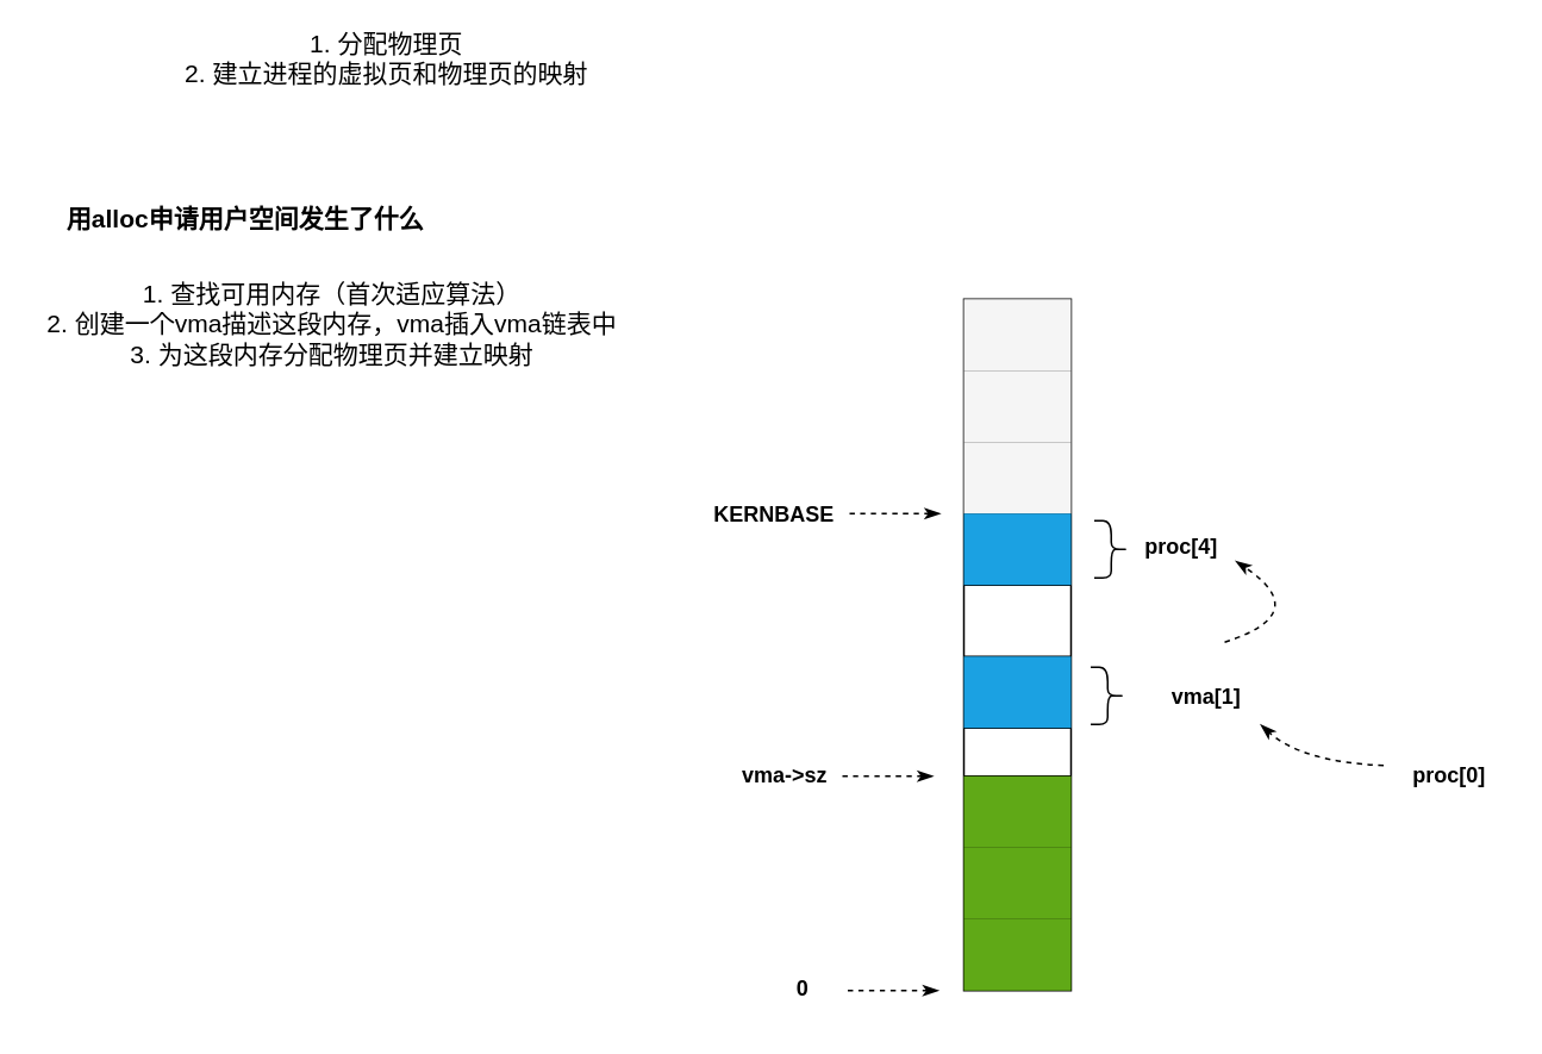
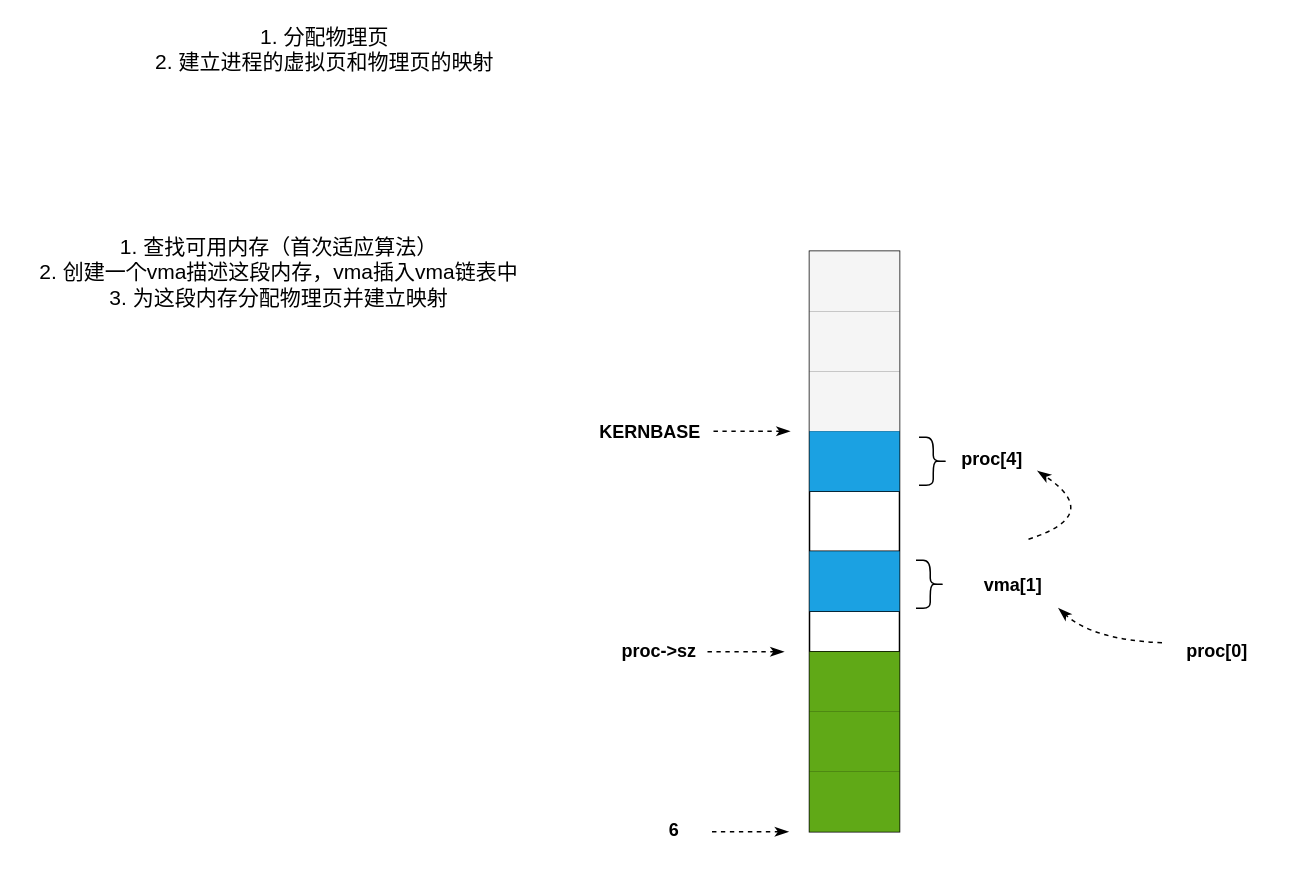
  <mxCell id="0" />
  <mxCell id="1" parent="0" />
  <mxCell id="2" value="1. 分配物理页&lt;br style=&quot;font-size: 14px;&quot;&gt;2. 建立进程的虚拟页和物理页的映射" style="text;strokeColor=none;fillColor=none;html=1;align=center;verticalAlign=middle;whiteSpace=wrap;rounded=0;fontSize=14;fontFamily=Helvetica;fontColor=default;" vertex="1" parent="1"><mxGeometry x="85" y="20" width="262" height="23" as="geometry" /></mxCell>
- <mxCell id="3" value="用alloc申请用户空间发生了什么" style="text;strokeColor=none;fillColor=none;html=1;align=center;verticalAlign=middle;whiteSpace=wrap;rounded=0;fontSize=14;fontFamily=Helvetica;fontColor=default;fontStyle=1" vertex="1" parent="1"><mxGeometry x="36" y="109" width="202" height="25" as="geometry" /></mxCell>
  <mxCell id="4" value="1. 查找可用内存（首次适应算法）&lt;br&gt;2. 创建一个vma描述这段内存，vma插入vma链表中&lt;br&gt;3. 为这段内存分配物理页并建立映射" style="text;strokeColor=none;fillColor=none;html=1;align=center;verticalAlign=middle;whiteSpace=wrap;rounded=0;fontSize=14;fontFamily=Helvetica;fontColor=default;" vertex="1" parent="1"><mxGeometry x="20" y="161" width="331" height="39" as="geometry" /></mxCell>
  <mxCell id="5" value="" style="shape=table;startSize=0;container=1;collapsible=0;childLayout=tableLayout;fontSize=16;rounded=0;fontFamily=Helvetica;fontColor=default;fillColor=none;gradientColor=none;html=1;" vertex="1" parent="1"><mxGeometry x="539" y="167" width="60" height="386.95" as="geometry" /></mxCell>
  <mxCell id="6" style="shape=tableRow;horizontal=0;startSize=0;swimlaneHead=0;swimlaneBody=0;strokeColor=inherit;top=0;left=0;bottom=0;right=0;collapsible=0;dropTarget=0;fillColor=none;points=[[0,0.5],[1,0.5]];portConstraint=eastwest;fontSize=16;rounded=0;fontFamily=Helvetica;fontColor=default;html=1;" vertex="1" parent="5"><mxGeometry width="60" height="40" as="geometry" /></mxCell>
  <mxCell id="7" style="shape=partialRectangle;html=1;whiteSpace=wrap;connectable=0;overflow=hidden;top=0;left=0;bottom=0;right=0;pointerEvents=1;fontSize=16;rounded=0;fontFamily=Helvetica;fillColor=#f5f5f5;fontColor=#333333;strokeColor=#666666;" vertex="1" parent="6"><mxGeometry width="60" height="40" as="geometry"><mxRectangle width="60" height="40" as="alternateBounds" /></mxGeometry></mxCell>
  <mxCell id="8" style="shape=tableRow;horizontal=0;startSize=0;swimlaneHead=0;swimlaneBody=0;strokeColor=inherit;top=0;left=0;bottom=0;right=0;collapsible=0;dropTarget=0;fillColor=none;points=[[0,0.5],[1,0.5]];portConstraint=eastwest;fontSize=16;rounded=0;fontFamily=Helvetica;fontColor=default;html=1;" vertex="1" parent="5"><mxGeometry y="40" width="60" height="40" as="geometry" /></mxCell>
  <mxCell id="9" style="shape=partialRectangle;html=1;whiteSpace=wrap;connectable=0;overflow=hidden;top=0;left=0;bottom=0;right=0;pointerEvents=1;fontSize=16;rounded=0;fontFamily=Helvetica;fillColor=#f5f5f5;fontColor=#333333;strokeColor=#666666;" vertex="1" parent="8"><mxGeometry width="60" height="40" as="geometry"><mxRectangle width="60" height="40" as="alternateBounds" /></mxGeometry></mxCell>
  <mxCell id="10" style="shape=tableRow;horizontal=0;startSize=0;swimlaneHead=0;swimlaneBody=0;strokeColor=inherit;top=0;left=0;bottom=0;right=0;collapsible=0;dropTarget=0;fillColor=none;points=[[0,0.5],[1,0.5]];portConstraint=eastwest;fontSize=16;rounded=0;fontFamily=Helvetica;fontColor=default;html=1;" vertex="1" parent="5"><mxGeometry y="80" width="60" height="40" as="geometry" /></mxCell>
  <mxCell id="11" style="shape=partialRectangle;html=1;whiteSpace=wrap;connectable=0;overflow=hidden;top=0;left=0;bottom=0;right=0;pointerEvents=1;fontSize=16;rounded=0;fontFamily=Helvetica;fillColor=#f5f5f5;fontColor=#333333;strokeColor=#666666;" vertex="1" parent="10"><mxGeometry width="60" height="40" as="geometry"><mxRectangle width="60" height="40" as="alternateBounds" /></mxGeometry></mxCell>
  <mxCell id="12" style="shape=tableRow;horizontal=0;startSize=0;swimlaneHead=0;swimlaneBody=0;strokeColor=inherit;top=0;left=0;bottom=0;right=0;collapsible=0;dropTarget=0;fillColor=none;points=[[0,0.5],[1,0.5]];portConstraint=eastwest;fontSize=16;rounded=0;fontFamily=Helvetica;fontColor=default;html=1;" vertex="1" parent="5"><mxGeometry y="120" width="60" height="40" as="geometry" /></mxCell>
  <mxCell id="13" style="shape=partialRectangle;html=1;whiteSpace=wrap;connectable=0;strokeColor=#006EAF;overflow=hidden;fillColor=#1ba1e2;top=0;left=0;bottom=0;right=0;pointerEvents=1;fontSize=16;rounded=0;fontFamily=Helvetica;fontColor=#ffffff;" vertex="1" parent="12"><mxGeometry width="60" height="40" as="geometry"><mxRectangle width="60" height="40" as="alternateBounds" /></mxGeometry></mxCell>
  <mxCell id="14" style="shape=tableRow;horizontal=0;startSize=0;swimlaneHead=0;swimlaneBody=0;strokeColor=inherit;top=0;left=0;bottom=0;right=0;collapsible=0;dropTarget=0;fillColor=none;points=[[0,0.5],[1,0.5]];portConstraint=eastwest;fontSize=16;rounded=0;fontFamily=Helvetica;fontColor=default;html=1;" vertex="1" parent="5"><mxGeometry y="160" width="60" height="40" as="geometry" /></mxCell>
  <mxCell id="15" style="shape=partialRectangle;html=1;whiteSpace=wrap;connectable=0;strokeColor=inherit;overflow=hidden;fillColor=none;top=0;left=0;bottom=0;right=0;pointerEvents=1;fontSize=16;rounded=0;fontFamily=Helvetica;fontColor=default;" vertex="1" parent="14"><mxGeometry width="60" height="40" as="geometry"><mxRectangle width="60" height="40" as="alternateBounds" /></mxGeometry></mxCell>
  <mxCell id="16" style="shape=tableRow;horizontal=0;startSize=0;swimlaneHead=0;swimlaneBody=0;strokeColor=inherit;top=0;left=0;bottom=0;right=0;collapsible=0;dropTarget=0;fillColor=none;points=[[0,0.5],[1,0.5]];portConstraint=eastwest;fontSize=16;rounded=0;fontFamily=Helvetica;fontColor=default;html=1;" vertex="1" parent="5"><mxGeometry y="200" width="60" height="40" as="geometry" /></mxCell>
  <mxCell id="17" style="shape=partialRectangle;html=1;whiteSpace=wrap;connectable=0;strokeColor=#006EAF;overflow=hidden;fillColor=#1ba1e2;top=0;left=0;bottom=0;right=0;pointerEvents=1;fontSize=16;rounded=0;fontFamily=Helvetica;fontColor=#ffffff;" vertex="1" parent="16"><mxGeometry width="60" height="40" as="geometry"><mxRectangle width="60" height="40" as="alternateBounds" /></mxGeometry></mxCell>
  <mxCell id="18" style="shape=tableRow;horizontal=0;startSize=0;swimlaneHead=0;swimlaneBody=0;strokeColor=inherit;top=0;left=0;bottom=0;right=0;collapsible=0;dropTarget=0;fillColor=none;points=[[0,0.5],[1,0.5]];portConstraint=eastwest;fontSize=16;rounded=0;fontFamily=Helvetica;fontColor=default;html=1;" vertex="1" parent="5"><mxGeometry y="240" width="60" height="27" as="geometry" /></mxCell>
  <mxCell id="19" style="shape=partialRectangle;html=1;whiteSpace=wrap;connectable=0;strokeColor=inherit;overflow=hidden;fillColor=none;top=0;left=0;bottom=0;right=0;pointerEvents=1;fontSize=16;rounded=0;fontFamily=Helvetica;fontColor=default;" vertex="1" parent="18"><mxGeometry width="60" height="27" as="geometry"><mxRectangle width="60" height="27" as="alternateBounds" /></mxGeometry></mxCell>
  <mxCell id="20" value="" style="shape=tableRow;horizontal=0;startSize=0;swimlaneHead=0;swimlaneBody=0;strokeColor=inherit;top=0;left=0;bottom=0;right=0;collapsible=0;dropTarget=0;fillColor=none;points=[[0,0.5],[1,0.5]];portConstraint=eastwest;fontSize=16;rounded=0;fontFamily=Helvetica;fontColor=default;html=1;" vertex="1" parent="5"><mxGeometry y="267" width="60" height="40" as="geometry" /></mxCell>
  <mxCell id="21" style="shape=partialRectangle;html=1;whiteSpace=wrap;connectable=0;strokeColor=#2D7600;overflow=hidden;fillColor=#60a917;top=0;left=0;bottom=0;right=0;pointerEvents=1;fontSize=16;rounded=0;fontFamily=Helvetica;fontColor=#ffffff;" vertex="1" parent="20"><mxGeometry width="60" height="40" as="geometry"><mxRectangle width="60" height="40" as="alternateBounds" /></mxGeometry></mxCell>
  <mxCell id="22" value="" style="shape=tableRow;horizontal=0;startSize=0;swimlaneHead=0;swimlaneBody=0;strokeColor=inherit;top=0;left=0;bottom=0;right=0;collapsible=0;dropTarget=0;fillColor=none;points=[[0,0.5],[1,0.5]];portConstraint=eastwest;fontSize=16;rounded=0;fontFamily=Helvetica;fontColor=default;html=1;" vertex="1" parent="5"><mxGeometry y="307" width="60" height="40" as="geometry" /></mxCell>
  <mxCell id="23" style="shape=partialRectangle;html=1;whiteSpace=wrap;connectable=0;strokeColor=#2D7600;overflow=hidden;fillColor=#60a917;top=0;left=0;bottom=0;right=0;pointerEvents=1;fontSize=16;rounded=0;fontFamily=Helvetica;fontColor=#ffffff;" vertex="1" parent="22"><mxGeometry width="60" height="40" as="geometry"><mxRectangle width="60" height="40" as="alternateBounds" /></mxGeometry></mxCell>
  <mxCell id="24" value="" style="shape=tableRow;horizontal=0;startSize=0;swimlaneHead=0;swimlaneBody=0;strokeColor=inherit;top=0;left=0;bottom=0;right=0;collapsible=0;dropTarget=0;fillColor=none;points=[[0,0.5],[1,0.5]];portConstraint=eastwest;fontSize=16;rounded=0;fontFamily=Helvetica;fontColor=default;html=1;" vertex="1" parent="5"><mxGeometry y="347" width="60" height="40" as="geometry" /></mxCell>
  <mxCell id="25" style="shape=partialRectangle;html=1;whiteSpace=wrap;connectable=0;strokeColor=#2D7600;overflow=hidden;fillColor=#60a917;top=0;left=0;bottom=0;right=0;pointerEvents=1;fontSize=16;rounded=0;fontFamily=Helvetica;fontColor=#ffffff;" vertex="1" parent="24"><mxGeometry width="60" height="40" as="geometry"><mxRectangle width="60" height="40" as="alternateBounds" /></mxGeometry></mxCell>
  <mxCell id="26" value="" style="edgeStyle=none;orthogonalLoop=1;jettySize=auto;html=1;rounded=0;labelBackgroundColor=default;strokeColor=default;strokeWidth=1;fontFamily=Helvetica;fontSize=12;fontColor=default;endArrow=classicThin;endFill=1;sourcePerimeterSpacing=8;targetPerimeterSpacing=8;curved=1;dashed=1;" edge="1" parent="1"><mxGeometry width="140" relative="1" as="geometry"><mxPoint x="471" y="434" as="sourcePoint" /><mxPoint x="522" y="433.95" as="targetPoint" /><Array as="points" /></mxGeometry></mxCell>
  <mxCell id="27" value="" style="edgeStyle=none;orthogonalLoop=1;jettySize=auto;html=1;rounded=0;labelBackgroundColor=default;strokeColor=default;strokeWidth=1;fontFamily=Helvetica;fontSize=12;fontColor=default;endArrow=classicThin;endFill=1;sourcePerimeterSpacing=8;targetPerimeterSpacing=8;curved=1;dashed=1;" edge="1" parent="1"><mxGeometry width="140" relative="1" as="geometry"><mxPoint x="475" y="287.05" as="sourcePoint" /><mxPoint x="526" y="287" as="targetPoint" /><Array as="points" /></mxGeometry></mxCell>
  <mxCell id="28" value="" style="shape=curlyBracket;whiteSpace=wrap;html=1;rounded=1;flipH=1;labelPosition=right;verticalLabelPosition=middle;align=left;verticalAlign=middle;fontFamily=Helvetica;fontSize=12;fontColor=default;fillColor=none;gradientColor=none;" vertex="1" parent="1"><mxGeometry x="610" y="373" width="19" height="32" as="geometry" /></mxCell>
  <mxCell id="29" value="" style="shape=curlyBracket;whiteSpace=wrap;html=1;rounded=1;flipH=1;labelPosition=right;verticalLabelPosition=middle;align=left;verticalAlign=middle;fontFamily=Helvetica;fontSize=12;fontColor=default;fillColor=none;gradientColor=none;" vertex="1" parent="1"><mxGeometry x="612" y="291" width="19" height="32" as="geometry" /></mxCell>
  <mxCell id="30" value="" style="edgeStyle=none;orthogonalLoop=1;jettySize=auto;html=1;rounded=0;labelBackgroundColor=default;strokeColor=default;strokeWidth=1;fontFamily=Helvetica;fontSize=12;fontColor=default;endArrow=classicThin;endFill=1;sourcePerimeterSpacing=8;targetPerimeterSpacing=8;curved=1;dashed=1;" edge="1" parent="1"><mxGeometry width="140" relative="1" as="geometry"><mxPoint x="474" y="554" as="sourcePoint" /><mxPoint x="525" y="553.95" as="targetPoint" /><Array as="points" /></mxGeometry></mxCell>
- <mxCell id="31" value="0" style="text;strokeColor=none;fillColor=none;html=1;align=center;verticalAlign=middle;whiteSpace=wrap;rounded=0;fontSize=12;fontFamily=Helvetica;fontColor=default;fontStyle=1" vertex="1" parent="1"><mxGeometry x="419" y="538" width="60" height="30" as="geometry" /></mxCell>
- <mxCell id="32" value="vma-&amp;gt;sz" style="text;strokeColor=none;fillColor=none;html=1;align=center;verticalAlign=middle;whiteSpace=wrap;rounded=0;fontSize=12;fontFamily=Helvetica;fontColor=default;fontStyle=1" vertex="1" parent="1"><mxGeometry x="409" y="419" width="60" height="30" as="geometry" /></mxCell>
+ <mxCell id="31" value="6" style="text;strokeColor=none;fillColor=none;html=1;align=center;verticalAlign=middle;whiteSpace=wrap;rounded=0;fontSize=12;fontFamily=Helvetica;fontColor=default;fontStyle=1" vertex="1" parent="1"><mxGeometry x="419" y="538" width="60" height="30" as="geometry" /></mxCell>
+ <mxCell id="32" value="proc-&amp;gt;sz" style="text;strokeColor=none;fillColor=none;html=1;align=center;verticalAlign=middle;whiteSpace=wrap;rounded=0;fontSize=12;fontFamily=Helvetica;fontColor=default;fontStyle=1" vertex="1" parent="1"><mxGeometry x="409" y="419" width="60" height="30" as="geometry" /></mxCell>
  <mxCell id="33" value="KERNBASE" style="text;strokeColor=none;fillColor=none;html=1;align=center;verticalAlign=middle;whiteSpace=wrap;rounded=0;fontSize=12;fontFamily=Helvetica;fontColor=default;fontStyle=1" vertex="1" parent="1"><mxGeometry x="403" y="273" width="60" height="30" as="geometry" /></mxCell>
  <mxCell id="34" value="proc[4]" style="text;strokeColor=none;fillColor=none;html=1;align=center;verticalAlign=middle;whiteSpace=wrap;rounded=0;fontSize=12;fontFamily=Helvetica;fontColor=default;fontStyle=1" vertex="1" parent="1"><mxGeometry x="631" y="291" width="60" height="30" as="geometry" /></mxCell>
  <mxCell id="35" value="vma[1]" style="text;strokeColor=none;fillColor=none;html=1;align=center;verticalAlign=middle;whiteSpace=wrap;rounded=0;fontSize=12;fontFamily=Helvetica;fontColor=default;fontStyle=1" vertex="1" parent="1"><mxGeometry x="645" y="375" width="60" height="30" as="geometry" /></mxCell>
  <mxCell id="36" value="proc[0]" style="text;strokeColor=none;fillColor=none;html=1;align=center;verticalAlign=middle;whiteSpace=wrap;rounded=0;fontSize=12;fontFamily=Helvetica;fontColor=default;fontStyle=1" vertex="1" parent="1"><mxGeometry x="781" y="419" width="60" height="30" as="geometry" /></mxCell>
  <mxCell id="37" value="" style="edgeStyle=none;orthogonalLoop=1;jettySize=auto;html=1;rounded=0;labelBackgroundColor=default;strokeColor=default;strokeWidth=1;fontFamily=Helvetica;fontSize=12;fontColor=default;endArrow=classicThin;endFill=1;sourcePerimeterSpacing=8;targetPerimeterSpacing=8;curved=1;dashed=1;entryX=1;entryY=1;entryDx=0;entryDy=0;" edge="1" parent="1" target="35"><mxGeometry width="140" relative="1" as="geometry"><mxPoint x="774" y="428" as="sourcePoint" /><mxPoint x="532" y="443.95" as="targetPoint" /><Array as="points"><mxPoint x="728" y="426" /></Array></mxGeometry></mxCell>
  <mxCell id="38" value="" style="edgeStyle=none;orthogonalLoop=1;jettySize=auto;html=1;rounded=0;labelBackgroundColor=default;strokeColor=default;strokeWidth=1;fontFamily=Helvetica;fontSize=12;fontColor=default;endArrow=classicThin;endFill=1;sourcePerimeterSpacing=8;targetPerimeterSpacing=8;curved=1;dashed=1;entryX=1;entryY=0.75;entryDx=0;entryDy=0;" edge="1" parent="1" target="34"><mxGeometry width="140" relative="1" as="geometry"><mxPoint x="685" y="359" as="sourcePoint" /><mxPoint x="680" y="332" as="targetPoint" /><Array as="points"><mxPoint x="735" y="343" /></Array></mxGeometry></mxCell>
